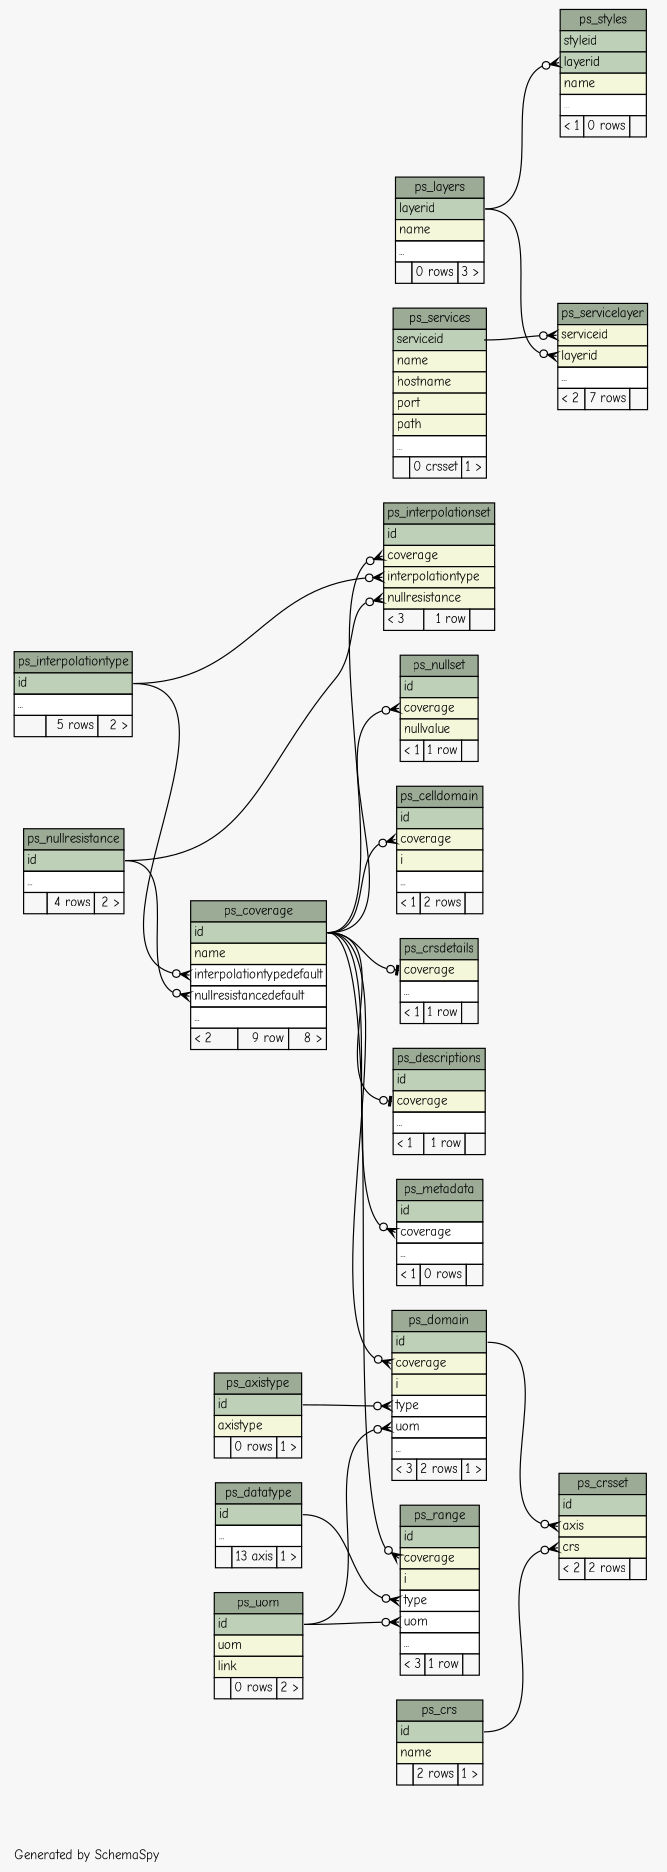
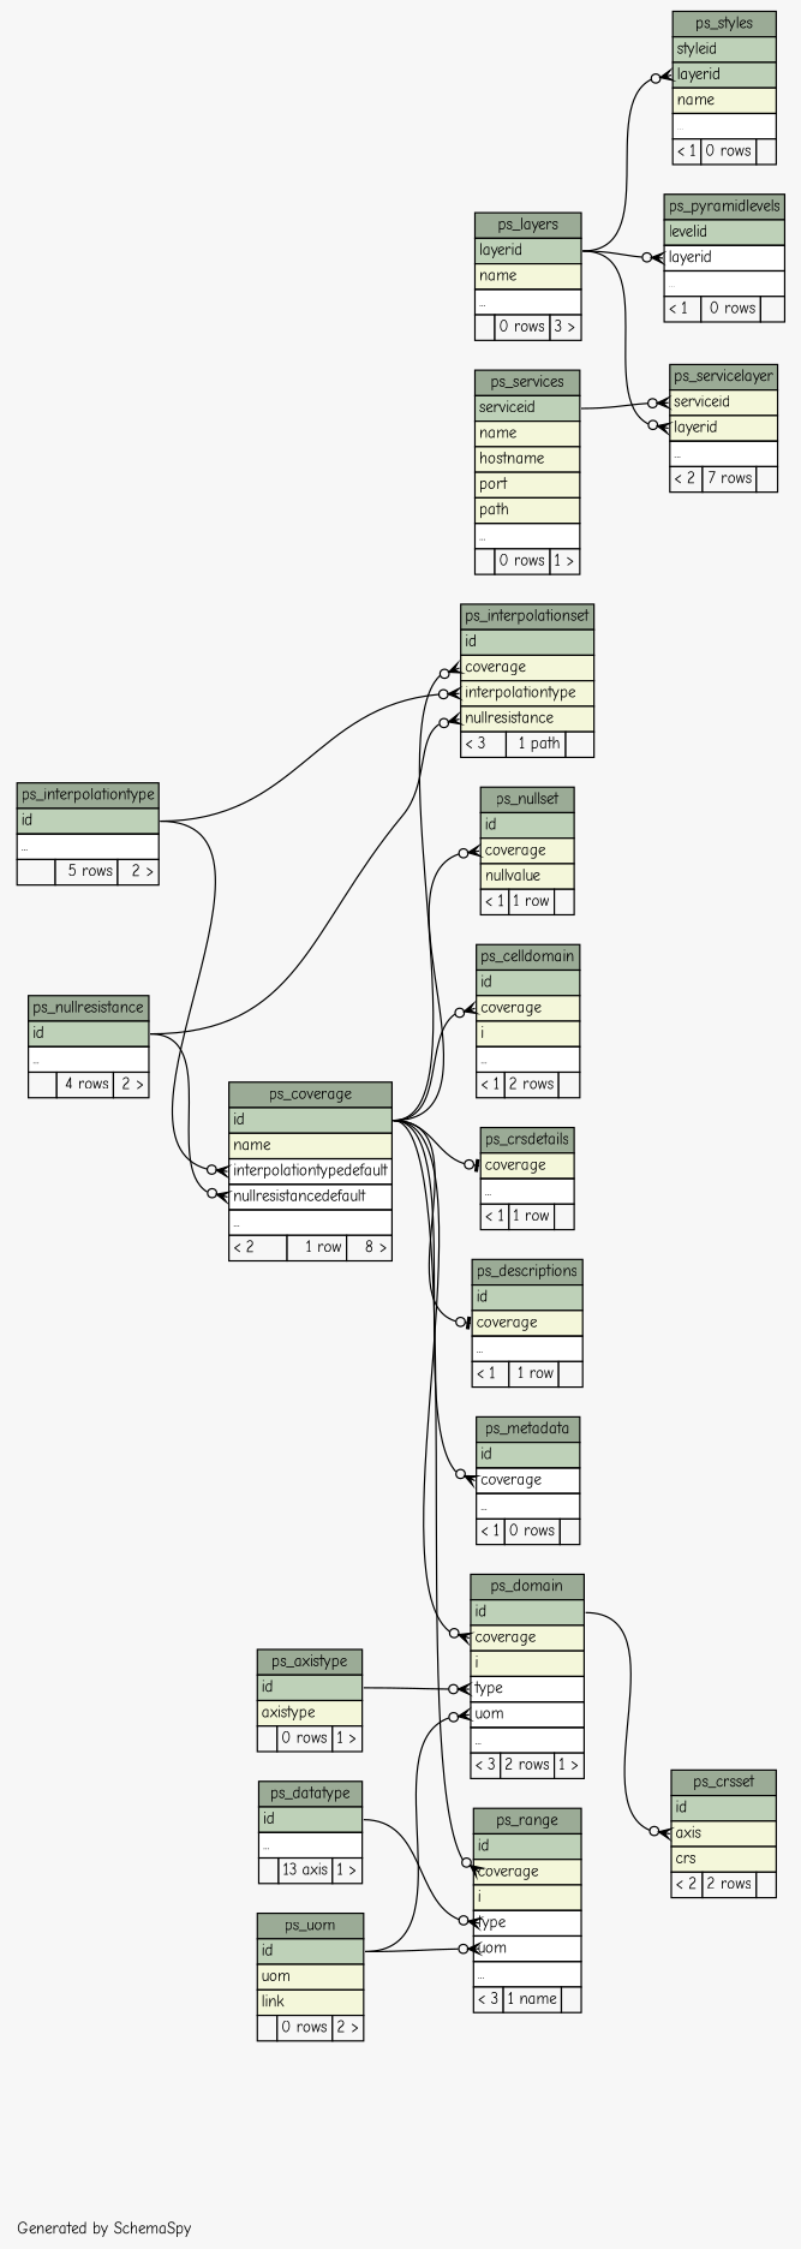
  digraph {
    bgcolor="#f7f7f7"
    fontname="Comic Neue"
    fontsize=11
    label="\nGenerated by SchemaSpy"
    labeljust=l
    nodesep=0.18
    rankdir=RL
    ranksep=0.46
    node [fontname="Comic Neue" fontsize=11 shape=plaintext]
    edge [arrowhead=none arrowsize=0.8 arrowtail=crowodot dir=back fontname="Comic Neue" headport="id:e" tailport="coverage:w"]
    n1 [label=<     <TABLE BORDER="0" CELLBORDER="1" CELLSPACING="0" BGCOLOR="#ffffff">       <TR><TD COLSPAN="3" BGCOLOR="#9bab96" ALIGN="CENTER">ps_axistype</TD></TR>       <TR><TD PORT="id" COLSPAN="3" BGCOLOR="#bed1b8" ALIGN="LEFT">id</TD></TR>       <TR><TD PORT="axistype" COLSPAN="3" BGCOLOR="#f4f7da" ALIGN="LEFT">axistype</TD></TR>       <TR><TD ALIGN="LEFT" BGCOLOR="#f7f7f7">  </TD><TD ALIGN="RIGHT" BGCOLOR="#f7f7f7">0 rows</TD><TD ALIGN="RIGHT" BGCOLOR="#f7f7f7">1 &gt;</TD></TR>     </TABLE>>]
    n2 [label=<     <TABLE BORDER="0" CELLBORDER="1" CELLSPACING="0" BGCOLOR="#ffffff">       <TR><TD COLSPAN="3" BGCOLOR="#9bab96" ALIGN="CENTER">ps_celldomain</TD></TR>       <TR><TD PORT="id" COLSPAN="3" BGCOLOR="#bed1b8" ALIGN="LEFT">id</TD></TR>       <TR><TD PORT="coverage" COLSPAN="3" BGCOLOR="#f4f7da" ALIGN="LEFT">coverage</TD></TR>       <TR><TD PORT="i" COLSPAN="3" BGCOLOR="#f4f7da" ALIGN="LEFT">i</TD></TR>       <TR><TD PORT="elipses" COLSPAN="3" ALIGN="LEFT">...</TD></TR>       <TR><TD ALIGN="LEFT" BGCOLOR="#f7f7f7">&lt; 1</TD><TD ALIGN="RIGHT" BGCOLOR="#f7f7f7">2 rows</TD><TD ALIGN="RIGHT" BGCOLOR="#f7f7f7">  </TD></TR>     </TABLE>>]
-   n3 [label=<     <TABLE BORDER="0" CELLBORDER="1" CELLSPACING="0" BGCOLOR="#ffffff">       <TR><TD COLSPAN="3" BGCOLOR="#9bab96" ALIGN="CENTER">ps_coverage</TD></TR>       <TR><TD PORT="id" COLSPAN="3" BGCOLOR="#bed1b8" ALIGN="LEFT">id</TD></TR>       <TR><TD PORT="name" COLSPAN="3" BGCOLOR="#f4f7da" ALIGN="LEFT">name</TD></TR>       <TR><TD PORT="interpolationtypedefault" COLSPAN="3" ALIGN="LEFT">interpolationtypedefault</TD></TR>       <TR><TD PORT="nullresistancedefault" COLSPAN="3" ALIGN="LEFT">nullresistancedefault</TD></TR>       <TR><TD PORT="elipses" COLSPAN="3" ALIGN="LEFT">...</TD></TR>       <TR><TD ALIGN="LEFT" BGCOLOR="#f7f7f7">&lt; 2</TD><TD ALIGN="RIGHT" BGCOLOR="#f7f7f7">9 row</TD><TD ALIGN="RIGHT" BGCOLOR="#f7f7f7">8 &gt;</TD></TR>     </TABLE>>]
+   n3 [label=<     <TABLE BORDER="0" CELLBORDER="1" CELLSPACING="0" BGCOLOR="#ffffff">       <TR><TD COLSPAN="3" BGCOLOR="#9bab96" ALIGN="CENTER">ps_coverage</TD></TR>       <TR><TD PORT="id" COLSPAN="3" BGCOLOR="#bed1b8" ALIGN="LEFT">id</TD></TR>       <TR><TD PORT="name" COLSPAN="3" BGCOLOR="#f4f7da" ALIGN="LEFT">name</TD></TR>       <TR><TD PORT="interpolationtypedefault" COLSPAN="3" ALIGN="LEFT">interpolationtypedefault</TD></TR>       <TR><TD PORT="nullresistancedefault" COLSPAN="3" ALIGN="LEFT">nullresistancedefault</TD></TR>       <TR><TD PORT="elipses" COLSPAN="3" ALIGN="LEFT">...</TD></TR>       <TR><TD ALIGN="LEFT" BGCOLOR="#f7f7f7">&lt; 2</TD><TD ALIGN="RIGHT" BGCOLOR="#f7f7f7">1 row</TD><TD ALIGN="RIGHT" BGCOLOR="#f7f7f7">8 &gt;</TD></TR>     </TABLE>>]
    n4 [label=<     <TABLE BORDER="0" CELLBORDER="1" CELLSPACING="0" BGCOLOR="#ffffff">       <TR><TD COLSPAN="3" BGCOLOR="#9bab96" ALIGN="CENTER">ps_interpolationtype</TD></TR>       <TR><TD PORT="id" COLSPAN="3" BGCOLOR="#bed1b8" ALIGN="LEFT">id</TD></TR>       <TR><TD PORT="elipses" COLSPAN="3" ALIGN="LEFT">...</TD></TR>       <TR><TD ALIGN="LEFT" BGCOLOR="#f7f7f7">  </TD><TD ALIGN="RIGHT" BGCOLOR="#f7f7f7">5 rows</TD><TD ALIGN="RIGHT" BGCOLOR="#f7f7f7">2 &gt;</TD></TR>     </TABLE>>]
    n5 [label=<     <TABLE BORDER="0" CELLBORDER="1" CELLSPACING="0" BGCOLOR="#ffffff">       <TR><TD COLSPAN="3" BGCOLOR="#9bab96" ALIGN="CENTER">ps_nullresistance</TD></TR>       <TR><TD PORT="id" COLSPAN="3" BGCOLOR="#bed1b8" ALIGN="LEFT">id</TD></TR>       <TR><TD PORT="elipses" COLSPAN="3" ALIGN="LEFT">...</TD></TR>       <TR><TD ALIGN="LEFT" BGCOLOR="#f7f7f7">  </TD><TD ALIGN="RIGHT" BGCOLOR="#f7f7f7">4 rows</TD><TD ALIGN="RIGHT" BGCOLOR="#f7f7f7">2 &gt;</TD></TR>     </TABLE>>]
-   n6 [label=<     <TABLE BORDER="0" CELLBORDER="1" CELLSPACING="0" BGCOLOR="#ffffff">       <TR><TD COLSPAN="3" BGCOLOR="#9bab96" ALIGN="CENTER">ps_crs</TD></TR>       <TR><TD PORT="id" COLSPAN="3" BGCOLOR="#bed1b8" ALIGN="LEFT">id</TD></TR>       <TR><TD PORT="name" COLSPAN="3" BGCOLOR="#f4f7da" ALIGN="LEFT">name</TD></TR>       <TR><TD ALIGN="LEFT" BGCOLOR="#f7f7f7">  </TD><TD ALIGN="RIGHT" BGCOLOR="#f7f7f7">2 rows</TD><TD ALIGN="RIGHT" BGCOLOR="#f7f7f7">1 &gt;</TD></TR>     </TABLE>>]
    n7 [label=<     <TABLE BORDER="0" CELLBORDER="1" CELLSPACING="0" BGCOLOR="#ffffff">       <TR><TD COLSPAN="3" BGCOLOR="#9bab96" ALIGN="CENTER">ps_crsdetails</TD></TR>       <TR><TD PORT="coverage" COLSPAN="3" BGCOLOR="#f4f7da" ALIGN="LEFT">coverage</TD></TR>       <TR><TD PORT="elipses" COLSPAN="3" ALIGN="LEFT">...</TD></TR>       <TR><TD ALIGN="LEFT" BGCOLOR="#f7f7f7">&lt; 1</TD><TD ALIGN="RIGHT" BGCOLOR="#f7f7f7">1 row</TD><TD ALIGN="RIGHT" BGCOLOR="#f7f7f7">  </TD></TR>     </TABLE>>]
    n8 [label=<     <TABLE BORDER="0" CELLBORDER="1" CELLSPACING="0" BGCOLOR="#ffffff">       <TR><TD COLSPAN="3" BGCOLOR="#9bab96" ALIGN="CENTER">ps_crsset</TD></TR>       <TR><TD PORT="id" COLSPAN="3" BGCOLOR="#bed1b8" ALIGN="LEFT">id</TD></TR>       <TR><TD PORT="axis" COLSPAN="3" BGCOLOR="#f4f7da" ALIGN="LEFT">axis</TD></TR>       <TR><TD PORT="crs" COLSPAN="3" BGCOLOR="#f4f7da" ALIGN="LEFT">crs</TD></TR>       <TR><TD ALIGN="LEFT" BGCOLOR="#f7f7f7">&lt; 2</TD><TD ALIGN="RIGHT" BGCOLOR="#f7f7f7">2 rows</TD><TD ALIGN="RIGHT" BGCOLOR="#f7f7f7">  </TD></TR>     </TABLE>>]
    n9 [label=<     <TABLE BORDER="0" CELLBORDER="1" CELLSPACING="0" BGCOLOR="#ffffff">       <TR><TD COLSPAN="3" BGCOLOR="#9bab96" ALIGN="CENTER">ps_domain</TD></TR>       <TR><TD PORT="id" COLSPAN="3" BGCOLOR="#bed1b8" ALIGN="LEFT">id</TD></TR>       <TR><TD PORT="coverage" COLSPAN="3" BGCOLOR="#f4f7da" ALIGN="LEFT">coverage</TD></TR>       <TR><TD PORT="i" COLSPAN="3" BGCOLOR="#f4f7da" ALIGN="LEFT">i</TD></TR>       <TR><TD PORT="type" COLSPAN="3" ALIGN="LEFT">type</TD></TR>       <TR><TD PORT="uom" COLSPAN="3" ALIGN="LEFT">uom</TD></TR>       <TR><TD PORT="elipses" COLSPAN="3" ALIGN="LEFT">...</TD></TR>       <TR><TD ALIGN="LEFT" BGCOLOR="#f7f7f7">&lt; 3</TD><TD ALIGN="RIGHT" BGCOLOR="#f7f7f7">2 rows</TD><TD ALIGN="RIGHT" BGCOLOR="#f7f7f7">1 &gt;</TD></TR>     </TABLE>>]
    n10 [label=<     <TABLE BORDER="0" CELLBORDER="1" CELLSPACING="0" BGCOLOR="#ffffff">       <TR><TD COLSPAN="3" BGCOLOR="#9bab96" ALIGN="CENTER">ps_uom</TD></TR>       <TR><TD PORT="id" COLSPAN="3" BGCOLOR="#bed1b8" ALIGN="LEFT">id</TD></TR>       <TR><TD PORT="uom" COLSPAN="3" BGCOLOR="#f4f7da" ALIGN="LEFT">uom</TD></TR>       <TR><TD PORT="link" COLSPAN="3" BGCOLOR="#f4f7da" ALIGN="LEFT">link</TD></TR>       <TR><TD ALIGN="LEFT" BGCOLOR="#f7f7f7">  </TD><TD ALIGN="RIGHT" BGCOLOR="#f7f7f7">0 rows</TD><TD ALIGN="RIGHT" BGCOLOR="#f7f7f7">2 &gt;</TD></TR>     </TABLE>>]
    n11 [label=<     <TABLE BORDER="0" CELLBORDER="1" CELLSPACING="0" BGCOLOR="#ffffff">       <TR><TD COLSPAN="3" BGCOLOR="#9bab96" ALIGN="CENTER">ps_datatype</TD></TR>       <TR><TD PORT="id" COLSPAN="3" BGCOLOR="#bed1b8" ALIGN="LEFT">id</TD></TR>       <TR><TD PORT="elipses" COLSPAN="3" ALIGN="LEFT">...</TD></TR>       <TR><TD ALIGN="LEFT" BGCOLOR="#f7f7f7">  </TD><TD ALIGN="RIGHT" BGCOLOR="#f7f7f7">13 axis</TD><TD ALIGN="RIGHT" BGCOLOR="#f7f7f7">1 &gt;</TD></TR>     </TABLE>>]
    n12 [label=<     <TABLE BORDER="0" CELLBORDER="1" CELLSPACING="0" BGCOLOR="#ffffff">       <TR><TD COLSPAN="3" BGCOLOR="#9bab96" ALIGN="CENTER">ps_descriptions</TD></TR>       <TR><TD PORT="id" COLSPAN="3" BGCOLOR="#bed1b8" ALIGN="LEFT">id</TD></TR>       <TR><TD PORT="coverage" COLSPAN="3" BGCOLOR="#f4f7da" ALIGN="LEFT">coverage</TD></TR>       <TR><TD PORT="elipses" COLSPAN="3" ALIGN="LEFT">...</TD></TR>       <TR><TD ALIGN="LEFT" BGCOLOR="#f7f7f7">&lt; 1</TD><TD ALIGN="RIGHT" BGCOLOR="#f7f7f7">1 row</TD><TD ALIGN="RIGHT" BGCOLOR="#f7f7f7">  </TD></TR>     </TABLE>>]
-   n13 [label=<     <TABLE BORDER="0" CELLBORDER="1" CELLSPACING="0" BGCOLOR="#ffffff">       <TR><TD COLSPAN="3" BGCOLOR="#9bab96" ALIGN="CENTER">ps_interpolationset</TD></TR>       <TR><TD PORT="id" COLSPAN="3" BGCOLOR="#bed1b8" ALIGN="LEFT">id</TD></TR>       <TR><TD PORT="coverage" COLSPAN="3" BGCOLOR="#f4f7da" ALIGN="LEFT">coverage</TD></TR>       <TR><TD PORT="interpolationtype" COLSPAN="3" BGCOLOR="#f4f7da" ALIGN="LEFT">interpolationtype</TD></TR>       <TR><TD PORT="nullresistance" COLSPAN="3" BGCOLOR="#f4f7da" ALIGN="LEFT">nullresistance</TD></TR>       <TR><TD ALIGN="LEFT" BGCOLOR="#f7f7f7">&lt; 3</TD><TD ALIGN="RIGHT" BGCOLOR="#f7f7f7">1 row</TD><TD ALIGN="RIGHT" BGCOLOR="#f7f7f7">  </TD></TR>     </TABLE>>]
+   n13 [label=<     <TABLE BORDER="0" CELLBORDER="1" CELLSPACING="0" BGCOLOR="#ffffff">       <TR><TD COLSPAN="3" BGCOLOR="#9bab96" ALIGN="CENTER">ps_interpolationset</TD></TR>       <TR><TD PORT="id" COLSPAN="3" BGCOLOR="#bed1b8" ALIGN="LEFT">id</TD></TR>       <TR><TD PORT="coverage" COLSPAN="3" BGCOLOR="#f4f7da" ALIGN="LEFT">coverage</TD></TR>       <TR><TD PORT="interpolationtype" COLSPAN="3" BGCOLOR="#f4f7da" ALIGN="LEFT">interpolationtype</TD></TR>       <TR><TD PORT="nullresistance" COLSPAN="3" BGCOLOR="#f4f7da" ALIGN="LEFT">nullresistance</TD></TR>       <TR><TD ALIGN="LEFT" BGCOLOR="#f7f7f7">&lt; 3</TD><TD ALIGN="RIGHT" BGCOLOR="#f7f7f7">1 path</TD><TD ALIGN="RIGHT" BGCOLOR="#f7f7f7">  </TD></TR>     </TABLE>>]
    n14 [label=<     <TABLE BORDER="0" CELLBORDER="1" CELLSPACING="0" BGCOLOR="#ffffff">       <TR><TD COLSPAN="3" BGCOLOR="#9bab96" ALIGN="CENTER">ps_layers</TD></TR>       <TR><TD PORT="layerid" COLSPAN="3" BGCOLOR="#bed1b8" ALIGN="LEFT">layerid</TD></TR>       <TR><TD PORT="name" COLSPAN="3" BGCOLOR="#f4f7da" ALIGN="LEFT">name</TD></TR>       <TR><TD PORT="elipses" COLSPAN="3" ALIGN="LEFT">...</TD></TR>       <TR><TD ALIGN="LEFT" BGCOLOR="#f7f7f7">  </TD><TD ALIGN="RIGHT" BGCOLOR="#f7f7f7">0 rows</TD><TD ALIGN="RIGHT" BGCOLOR="#f7f7f7">3 &gt;</TD></TR>     </TABLE>>]
    n15 [label=<     <TABLE BORDER="0" CELLBORDER="1" CELLSPACING="0" BGCOLOR="#ffffff">       <TR><TD COLSPAN="3" BGCOLOR="#9bab96" ALIGN="CENTER">ps_metadata</TD></TR>       <TR><TD PORT="id" COLSPAN="3" BGCOLOR="#bed1b8" ALIGN="LEFT">id</TD></TR>       <TR><TD PORT="coverage" COLSPAN="3" ALIGN="LEFT">coverage</TD></TR>       <TR><TD PORT="elipses" COLSPAN="3" ALIGN="LEFT">...</TD></TR>       <TR><TD ALIGN="LEFT" BGCOLOR="#f7f7f7">&lt; 1</TD><TD ALIGN="RIGHT" BGCOLOR="#f7f7f7">0 rows</TD><TD ALIGN="RIGHT" BGCOLOR="#f7f7f7">  </TD></TR>     </TABLE>>]
    n16 [label=<     <TABLE BORDER="0" CELLBORDER="1" CELLSPACING="0" BGCOLOR="#ffffff">       <TR><TD COLSPAN="3" BGCOLOR="#9bab96" ALIGN="CENTER">ps_nullset</TD></TR>       <TR><TD PORT="id" COLSPAN="3" BGCOLOR="#bed1b8" ALIGN="LEFT">id</TD></TR>       <TR><TD PORT="coverage" COLSPAN="3" BGCOLOR="#f4f7da" ALIGN="LEFT">coverage</TD></TR>       <TR><TD PORT="nullvalue" COLSPAN="3" BGCOLOR="#f4f7da" ALIGN="LEFT">nullvalue</TD></TR>       <TR><TD ALIGN="LEFT" BGCOLOR="#f7f7f7">&lt; 1</TD><TD ALIGN="RIGHT" BGCOLOR="#f7f7f7">1 row</TD><TD ALIGN="RIGHT" BGCOLOR="#f7f7f7">  </TD></TR>     </TABLE>>]
-   n18 [label=<     <TABLE BORDER="0" CELLBORDER="1" CELLSPACING="0" BGCOLOR="#ffffff">       <TR><TD COLSPAN="3" BGCOLOR="#9bab96" ALIGN="CENTER">ps_range</TD></TR>       <TR><TD PORT="id" COLSPAN="3" BGCOLOR="#bed1b8" ALIGN="LEFT">id</TD></TR>       <TR><TD PORT="coverage" COLSPAN="3" BGCOLOR="#f4f7da" ALIGN="LEFT">coverage</TD></TR>       <TR><TD PORT="i" COLSPAN="3" BGCOLOR="#f4f7da" ALIGN="LEFT">i</TD></TR>       <TR><TD PORT="type" COLSPAN="3" ALIGN="LEFT">type</TD></TR>       <TR><TD PORT="uom" COLSPAN="3" ALIGN="LEFT">uom</TD></TR>       <TR><TD PORT="elipses" COLSPAN="3" ALIGN="LEFT">...</TD></TR>       <TR><TD ALIGN="LEFT" BGCOLOR="#f7f7f7">&lt; 3</TD><TD ALIGN="RIGHT" BGCOLOR="#f7f7f7">1 row</TD><TD ALIGN="RIGHT" BGCOLOR="#f7f7f7">  </TD></TR>     </TABLE>>]
+   n17 [label=<     <TABLE BORDER="0" CELLBORDER="1" CELLSPACING="0" BGCOLOR="#ffffff">       <TR><TD COLSPAN="3" BGCOLOR="#9bab96" ALIGN="CENTER">ps_pyramidlevels</TD></TR>       <TR><TD PORT="levelid" COLSPAN="3" BGCOLOR="#bed1b8" ALIGN="LEFT">levelid</TD></TR>       <TR><TD PORT="layerid" COLSPAN="3" ALIGN="LEFT">layerid</TD></TR>       <TR><TD PORT="elipses" COLSPAN="3" ALIGN="LEFT">...</TD></TR>       <TR><TD ALIGN="LEFT" BGCOLOR="#f7f7f7">&lt; 1</TD><TD ALIGN="RIGHT" BGCOLOR="#f7f7f7">0 rows</TD><TD ALIGN="RIGHT" BGCOLOR="#f7f7f7">  </TD></TR>     </TABLE>>]
+   n18 [label=<     <TABLE BORDER="0" CELLBORDER="1" CELLSPACING="0" BGCOLOR="#ffffff">       <TR><TD COLSPAN="3" BGCOLOR="#9bab96" ALIGN="CENTER">ps_range</TD></TR>       <TR><TD PORT="id" COLSPAN="3" BGCOLOR="#bed1b8" ALIGN="LEFT">id</TD></TR>       <TR><TD PORT="coverage" COLSPAN="3" BGCOLOR="#f4f7da" ALIGN="LEFT">coverage</TD></TR>       <TR><TD PORT="i" COLSPAN="3" BGCOLOR="#f4f7da" ALIGN="LEFT">i</TD></TR>       <TR><TD PORT="type" COLSPAN="3" ALIGN="LEFT">type</TD></TR>       <TR><TD PORT="uom" COLSPAN="3" ALIGN="LEFT">uom</TD></TR>       <TR><TD PORT="elipses" COLSPAN="3" ALIGN="LEFT">...</TD></TR>       <TR><TD ALIGN="LEFT" BGCOLOR="#f7f7f7">&lt; 3</TD><TD ALIGN="RIGHT" BGCOLOR="#f7f7f7">1 name</TD><TD ALIGN="RIGHT" BGCOLOR="#f7f7f7">  </TD></TR>     </TABLE>>]
    n19 [label=<     <TABLE BORDER="0" CELLBORDER="1" CELLSPACING="0" BGCOLOR="#ffffff">       <TR><TD COLSPAN="3" BGCOLOR="#9bab96" ALIGN="CENTER">ps_servicelayer</TD></TR>       <TR><TD PORT="serviceid" COLSPAN="3" BGCOLOR="#f4f7da" ALIGN="LEFT">serviceid</TD></TR>       <TR><TD PORT="layerid" COLSPAN="3" BGCOLOR="#f4f7da" ALIGN="LEFT">layerid</TD></TR>       <TR><TD PORT="elipses" COLSPAN="3" ALIGN="LEFT">...</TD></TR>       <TR><TD ALIGN="LEFT" BGCOLOR="#f7f7f7">&lt; 2</TD><TD ALIGN="RIGHT" BGCOLOR="#f7f7f7">7 rows</TD><TD ALIGN="RIGHT" BGCOLOR="#f7f7f7">  </TD></TR>     </TABLE>>]
-   n20 [label=<     <TABLE BORDER="0" CELLBORDER="1" CELLSPACING="0" BGCOLOR="#ffffff">       <TR><TD COLSPAN="3" BGCOLOR="#9bab96" ALIGN="CENTER">ps_services</TD></TR>       <TR><TD PORT="serviceid" COLSPAN="3" BGCOLOR="#bed1b8" ALIGN="LEFT">serviceid</TD></TR>       <TR><TD PORT="name" COLSPAN="3" BGCOLOR="#f4f7da" ALIGN="LEFT">name</TD></TR>       <TR><TD PORT="hostname" COLSPAN="3" BGCOLOR="#f4f7da" ALIGN="LEFT">hostname</TD></TR>       <TR><TD PORT="port" COLSPAN="3" BGCOLOR="#f4f7da" ALIGN="LEFT">port</TD></TR>       <TR><TD PORT="path" COLSPAN="3" BGCOLOR="#f4f7da" ALIGN="LEFT">path</TD></TR>       <TR><TD PORT="elipses" COLSPAN="3" ALIGN="LEFT">...</TD></TR>       <TR><TD ALIGN="LEFT" BGCOLOR="#f7f7f7">  </TD><TD ALIGN="RIGHT" BGCOLOR="#f7f7f7">0 crsset</TD><TD ALIGN="RIGHT" BGCOLOR="#f7f7f7">1 &gt;</TD></TR>     </TABLE>>]
+   n20 [label=<     <TABLE BORDER="0" CELLBORDER="1" CELLSPACING="0" BGCOLOR="#ffffff">       <TR><TD COLSPAN="3" BGCOLOR="#9bab96" ALIGN="CENTER">ps_services</TD></TR>       <TR><TD PORT="serviceid" COLSPAN="3" BGCOLOR="#bed1b8" ALIGN="LEFT">serviceid</TD></TR>       <TR><TD PORT="name" COLSPAN="3" BGCOLOR="#f4f7da" ALIGN="LEFT">name</TD></TR>       <TR><TD PORT="hostname" COLSPAN="3" BGCOLOR="#f4f7da" ALIGN="LEFT">hostname</TD></TR>       <TR><TD PORT="port" COLSPAN="3" BGCOLOR="#f4f7da" ALIGN="LEFT">port</TD></TR>       <TR><TD PORT="path" COLSPAN="3" BGCOLOR="#f4f7da" ALIGN="LEFT">path</TD></TR>       <TR><TD PORT="elipses" COLSPAN="3" ALIGN="LEFT">...</TD></TR>       <TR><TD ALIGN="LEFT" BGCOLOR="#f7f7f7">  </TD><TD ALIGN="RIGHT" BGCOLOR="#f7f7f7">0 rows</TD><TD ALIGN="RIGHT" BGCOLOR="#f7f7f7">1 &gt;</TD></TR>     </TABLE>>]
    n21 [label=<     <TABLE BORDER="0" CELLBORDER="1" CELLSPACING="0" BGCOLOR="#ffffff">       <TR><TD COLSPAN="3" BGCOLOR="#9bab96" ALIGN="CENTER">ps_styles</TD></TR>       <TR><TD PORT="styleid" COLSPAN="3" BGCOLOR="#bed1b8" ALIGN="LEFT">styleid</TD></TR>       <TR><TD PORT="layerid" COLSPAN="3" BGCOLOR="#bed1b8" ALIGN="LEFT">layerid</TD></TR>       <TR><TD PORT="name" COLSPAN="3" BGCOLOR="#f4f7da" ALIGN="LEFT">name</TD></TR>       <TR><TD PORT="elipses" COLSPAN="3" ALIGN="LEFT">...</TD></TR>       <TR><TD ALIGN="LEFT" BGCOLOR="#f7f7f7">&lt; 1</TD><TD ALIGN="RIGHT" BGCOLOR="#f7f7f7">0 rows</TD><TD ALIGN="RIGHT" BGCOLOR="#f7f7f7">  </TD></TR>     </TABLE>>]
    n2 -> n3
    n3 -> n4 [tailport="interpolationtypedefault:w"]
    n3 -> n5 [tailport="nullresistancedefault:w"]
    n7 -> n3 [arrowtail=teeodot]
-   n8 -> n6 [tailport="crs:w"]
    n8 -> n9 [tailport="axis:w"]
    n9 -> n1 [tailport="type:w"]
    n9 -> n3
    n9 -> n10 [tailport="uom:w"]
    n12 -> n3 [arrowtail=teeodot]
    n13 -> n3
    n13 -> n4 [tailport="interpolationtype:w"]
    n13 -> n5 [tailport="nullresistance:w"]
    n15 -> n3
    n16 -> n3
+   n17 -> n14 [headport="layerid:e" tailport="layerid:w"]
    n18 -> n3
    n18 -> n10 [tailport="uom:w"]
    n18 -> n11 [tailport="type:w"]
    n19 -> n14 [headport="layerid:e" tailport="layerid:w"]
    n19 -> n20 [headport="serviceid:e" tailport="serviceid:w"]
    n21 -> n14 [headport="layerid:e" tailport="layerid:w"]
  }
